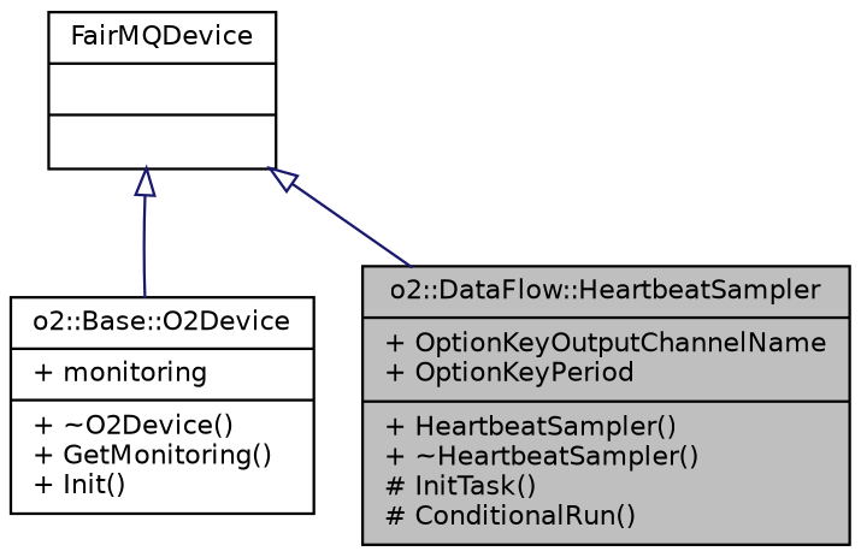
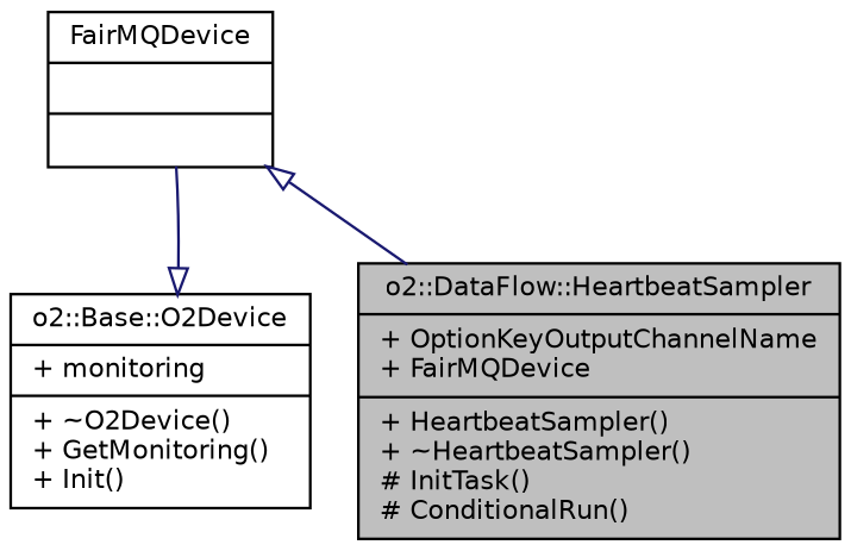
  digraph {
    node [color=black fontname=Helvetica fontsize=10 shape=record]
    edge [arrowtail=onormal color=midnightblue dir=back fontname=Helvetica fontsize=10 labelfontname=Helvetica labelfontsize=10 style=solid]
-   n1 [fillcolor=grey75 fontcolor=black height=0.2 label="{o2::DataFlow::HeartbeatSampler\n|+ OptionKeyOutputChannelName\l+ OptionKeyPeriod\l|+ HeartbeatSampler()\l+ ~HeartbeatSampler()\l# InitTask()\l# ConditionalRun()\l}" style=filled width=0.4]
+   n1 [fillcolor=grey75 fontcolor=black height=0.2 label="{o2::DataFlow::HeartbeatSampler\n|+ OptionKeyOutputChannelName\l+ FairMQDevice\l|+ HeartbeatSampler()\l+ ~HeartbeatSampler()\l# InitTask()\l# ConditionalRun()\l}" style=filled width=0.4]
    n2 [height=0.2 label="{o2::Base::O2Device\n|+ monitoring\l|+ ~O2Device()\l+ GetMonitoring()\l+ Init()\l}" width=0.4]
    n3 [height=0.2 label="{FairMQDevice\n||}" width=0.4]
    n3 -> n1
-   n3 -> n2
+   n2 -> n3
  }
